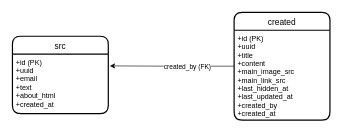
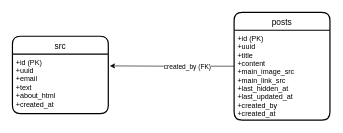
  <mxCell id="0" />
  <mxCell id="1" parent="0" />
  <mxCell id="2" value="src" style="swimlane;childLayout=stackLayout;horizontal=1;startSize=30;horizontalStack=0;rounded=1;fontSize=14;fontStyle=0;strokeWidth=2;resizeParent=0;resizeLast=1;shadow=0;dashed=0;align=center;" vertex="1" parent="1"><mxGeometry x="20" y="60" width="160" height="129" as="geometry" /></mxCell>
  <mxCell id="3" value="+id (PK) &#10;+uuid&#10;+email&#10;+text&#10;+about_html&#10;+created_at" style="align=left;strokeColor=none;fillColor=none;spacingLeft=4;fontSize=12;verticalAlign=top;resizable=0;rotatable=0;part=1;fontStyle=0" vertex="1" parent="2"><mxGeometry y="30" width="160" height="99" as="geometry" /></mxCell>
  <mxCell id="4" style="edgeStyle=orthogonalEdgeStyle;rounded=0;orthogonalLoop=1;jettySize=auto;html=1;entryX=1.016;entryY=0.197;entryDx=0;entryDy=0;entryPerimeter=0;" edge="1" parent="1" source="6" target="3"><mxGeometry relative="1" as="geometry" /></mxCell>
  <mxCell id="5" value="&lt;div&gt;created_by (FK)&lt;br&gt;&lt;/div&gt;" style="edgeLabel;html=1;align=center;verticalAlign=middle;resizable=0;points=[];" vertex="1" connectable="0" parent="4"><mxGeometry x="-0.244" relative="1" as="geometry"><mxPoint as="offset" /></mxGeometry></mxCell>
- <mxCell id="6" value="created" style="swimlane;childLayout=stackLayout;horizontal=1;startSize=30;horizontalStack=0;rounded=1;fontSize=14;fontStyle=0;strokeWidth=2;resizeParent=0;resizeLast=1;shadow=0;dashed=0;align=center;" vertex="1" parent="1"><mxGeometry x="390" y="20" width="160" height="180" as="geometry" /></mxCell>
+ <mxCell id="6" value="posts" style="swimlane;childLayout=stackLayout;horizontal=1;startSize=30;horizontalStack=0;rounded=1;fontSize=14;fontStyle=0;strokeWidth=2;resizeParent=0;resizeLast=1;shadow=0;dashed=0;align=center;" vertex="1" parent="1"><mxGeometry x="390" y="20" width="160" height="180" as="geometry" /></mxCell>
  <mxCell id="7" value="+id (PK)&#10;+uuid&#10;+title&#10;+content&#10;+main_image_src&#10;+main_link_src&#10;+last_hidden_at&#10;+last_updated_at&#10;+created_by&#10;+created_at&#10;&#10;" style="align=left;strokeColor=none;fillColor=none;spacingLeft=4;fontSize=12;verticalAlign=top;resizable=0;rotatable=0;part=1;" vertex="1" parent="6"><mxGeometry y="30" width="160" height="150" as="geometry" /></mxCell>
